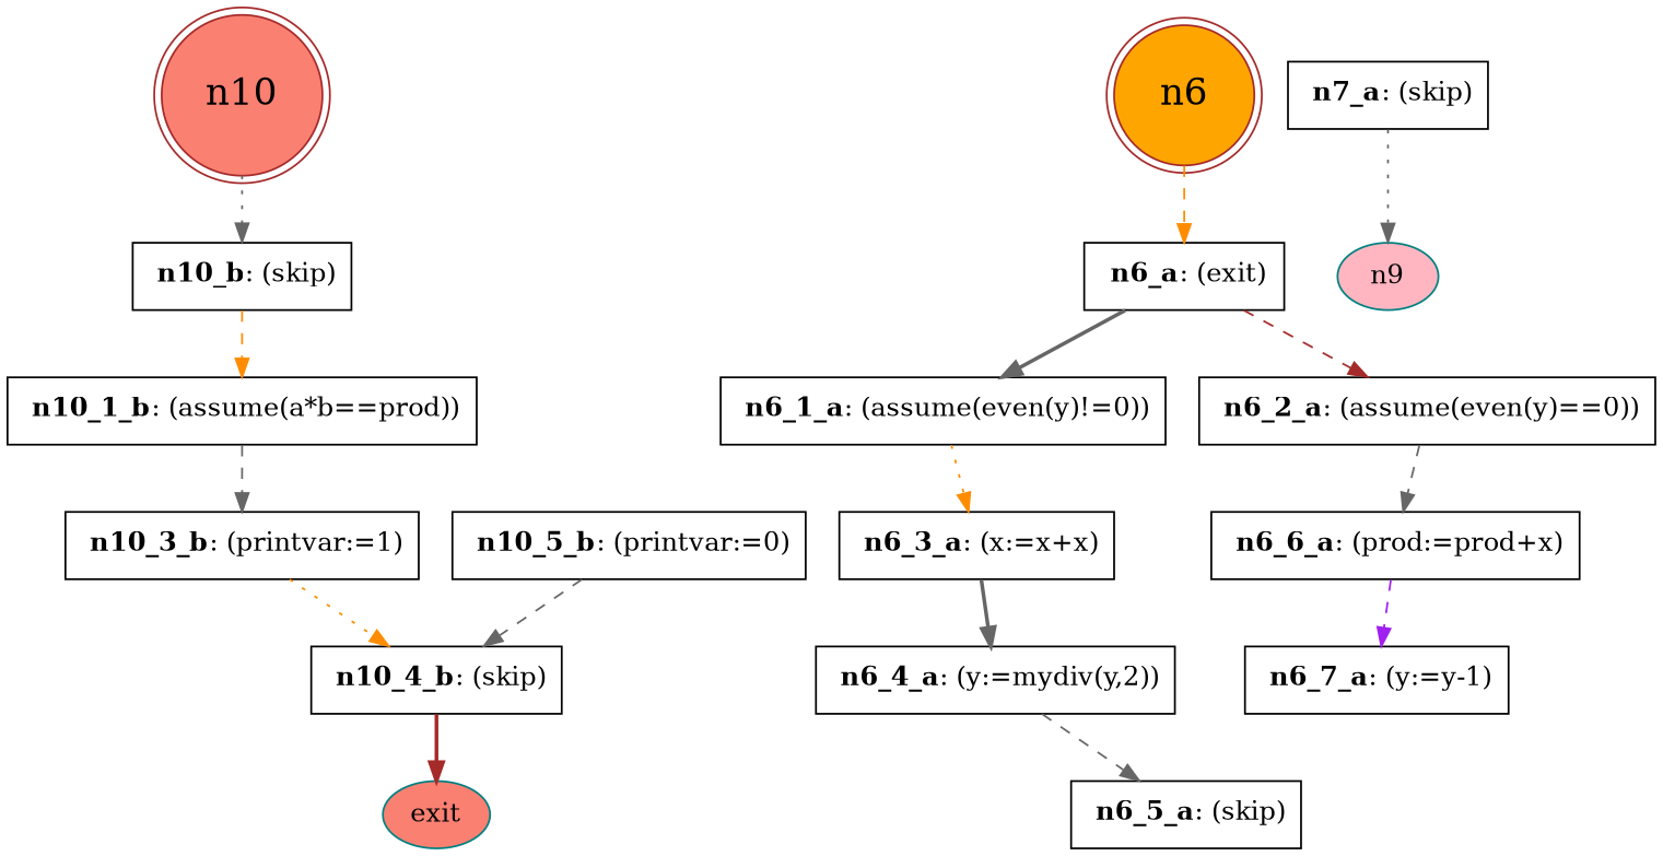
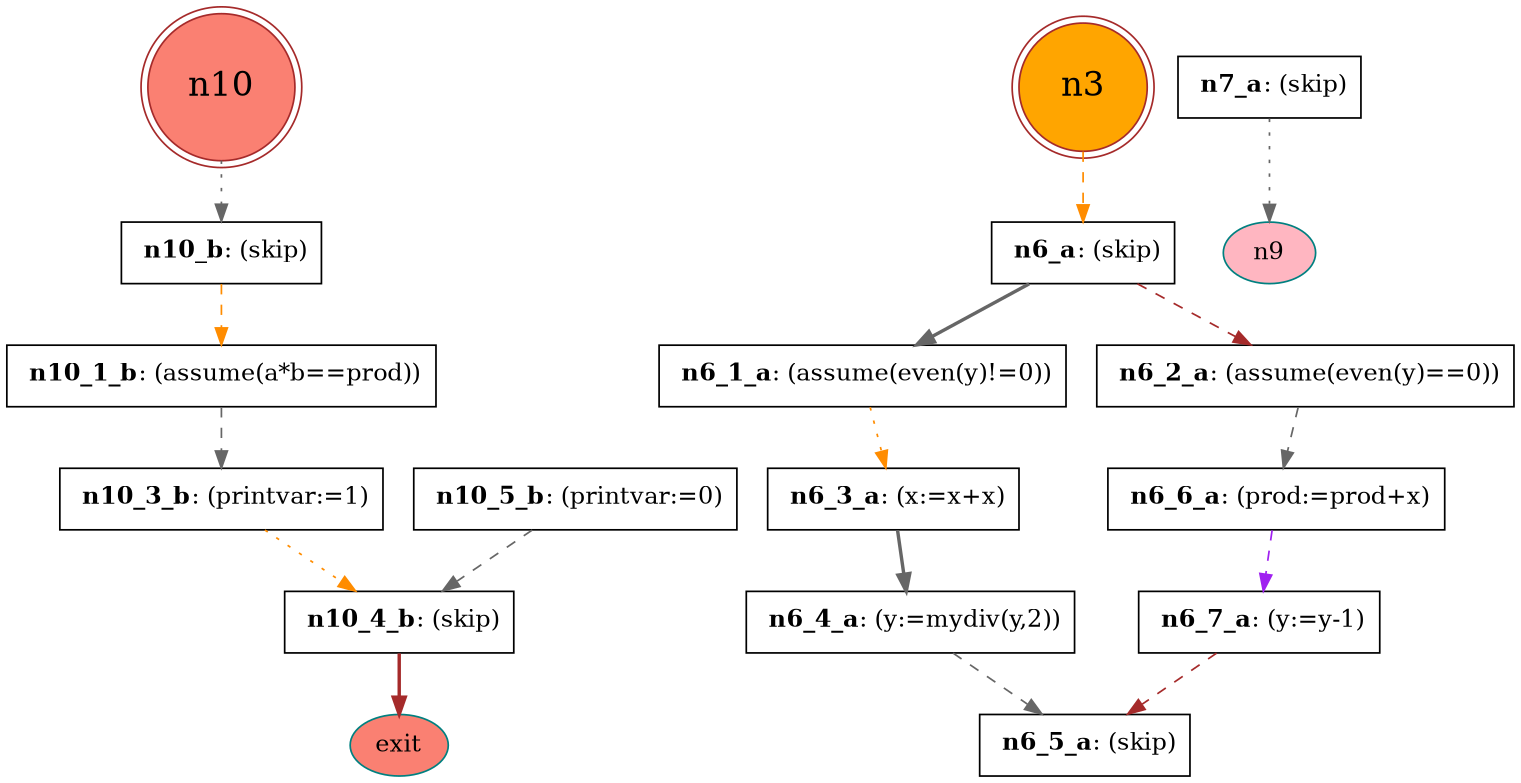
  digraph {
    node [shape=box]
    edge [color=gray40 style=dashed]
    n10 [color=brown fillcolor=salmon fontsize=20 shape=doublecircle style=filled]
    n10_b [label=< <B>n10_b</B>: (skip)>]
    n10_1_b [label=< <B>n10_1_b</B>: (assume(a*b==prod))>]
    n10_3_b [label=< <B>n10_3_b</B>: (printvar:=1)>]
    n10_4_b [label=< <B>n10_4_b</B>: (skip)>]
    exit [color=teal fillcolor=salmon style=filled shape=""]
    n10_5_b [label=< <B>n10_5_b</B>: (printvar:=0)>]
-   n6 [color=brown fillcolor=orange fontsize=20 shape=doublecircle style=filled]
-   n6_a [label=< <B>n6_a</B>: (exit)>]
+   n6 [color=brown fillcolor=orange fontsize=20 shape=doublecircle style=filled label=n3]
+   n6_a [label=< <B>n6_a</B>: (skip)>]
    n6_1_a [label=< <B>n6_1_a</B>: (assume(even(y)!=0))>]
    n6_2_a [label=< <B>n6_2_a</B>: (assume(even(y)==0))>]
    n6_3_a [label=< <B>n6_3_a</B>: (x:=x+x)>]
    n6_6_a [label=< <B>n6_6_a</B>: (prod:=prod+x)>]
    n6_4_a [label=< <B>n6_4_a</B>: (y:=mydiv(y,2))>]
    n6_5_a [label=< <B>n6_5_a</B>: (skip)>]
    n6_7_a [label=< <B>n6_7_a</B>: (y:=y-1)>]
    n7_a [label=< <B>n7_a</B>: (skip)>]
    n9 [color=teal fillcolor=lightpink style=filled shape=""]
    n10 -> n10_b [style=dotted]
    n10_b -> n10_1_b [color=darkorange]
    n10_1_b -> n10_3_b
    n10_3_b -> n10_4_b [color=darkorange style=dotted]
    n10_4_b -> exit [color=brown style=bold]
    n10_5_b -> n10_4_b
    n6 -> n6_a [color=darkorange]
    n6_a -> n6_1_a [style=bold]
    n6_a -> n6_2_a [color=brown]
    n6_1_a -> n6_3_a [color=darkorange style=dotted]
    n6_2_a -> n6_6_a
    n6_3_a -> n6_4_a [style=bold]
    n6_6_a -> n6_7_a [color=purple]
    n6_4_a -> n6_5_a
+   n6_7_a -> n6_5_a [color=brown]
    n7_a -> n9 [style=dotted]
  }
